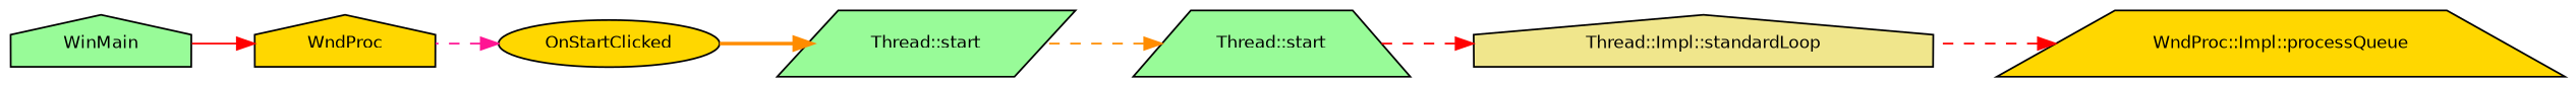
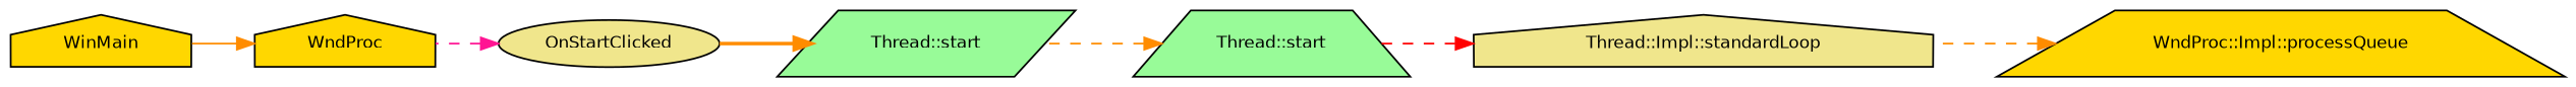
  digraph {
    rankdir=RL
    node [color=black fillcolor=palegreen fontname=Helvetica fontsize=10 shape=house style=filled]
    edge [color=darkorange dir=back fontname=Helvetica fontsize=10 labelfontname=Helvetica labelfontsize=10 style=dashed]
    n1 [fillcolor=gold fontcolor=black height=0.2 label="WndProc::Impl::processQueue" shape=trapezium width=0.4]
    n2 [fillcolor=khaki height=0.2 label="Thread::Impl::standardLoop" width=0.4]
    n3 [height=0.2 label="Thread::start" shape=trapezium width=0.4]
    n4 [height=0.2 label="Thread::start" shape=parallelogram width=0.4]
-   n5 [fillcolor=gold height=0.2 label=OnStartClicked shape=ellipse width=0.4]
+   n5 [fillcolor=khaki height=0.2 label=OnStartClicked shape=ellipse width=0.4]
    n6 [fillcolor=gold height=0.2 label=WndProc width=0.4]
-   n7 [height=0.2 label=WinMain width=0.4]
-   n1 -> n2 [color=red]
+   n7 [fillcolor=gold height=0.2 label=WinMain width=0.4]
+   n1 -> n2
    n2 -> n3 [color=red]
    n3 -> n4
    n4 -> n5 [style=bold]
    n5 -> n6 [color=deeppink]
-   n6 -> n7 [color=red style=solid]
+   n6 -> n7 [style=solid]
  }
